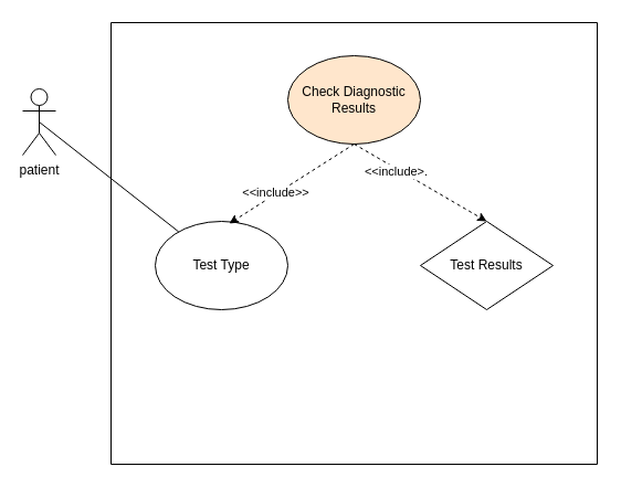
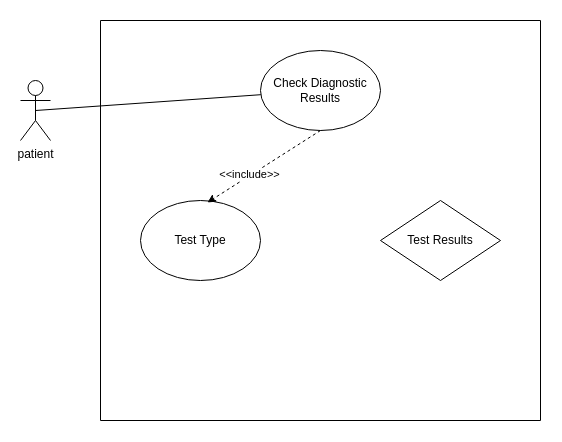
  <mxCell id="0" />
  <mxCell id="1" parent="0" />
  <mxCell id="2" value="" style="swimlane;startSize=0;" vertex="1" parent="1"><mxGeometry x="100" y="20" width="440" height="400" as="geometry" /></mxCell>
- <mxCell id="3" value="Check Diagnostic Results" style="ellipse;whiteSpace=wrap;html=1;fillColor=#ffe6cc;" vertex="1" parent="2"><mxGeometry x="160" y="30" width="120" height="80" as="geometry" /></mxCell>
+ <mxCell id="3" value="Check Diagnostic Results" style="ellipse;whiteSpace=wrap;html=1;" vertex="1" parent="2"><mxGeometry x="160" y="30" width="120" height="80" as="geometry" /></mxCell>
  <mxCell id="4" value="Test Type " style="ellipse;whiteSpace=wrap;html=1;" vertex="1" parent="2"><mxGeometry x="40" y="180" width="120" height="80" as="geometry" /></mxCell>
  <mxCell id="5" value="Test Results " style="rhombus;whiteSpace=wrap;html=1;" vertex="1" parent="2"><mxGeometry x="280" y="180" width="120" height="80" as="geometry" /></mxCell>
  <mxCell id="6" value="" style="endArrow=classic;html=1;rounded=0;exitX=0.5;exitY=1;exitDx=0;exitDy=0;entryX=0.558;entryY=0.025;entryDx=0;entryDy=0;entryPerimeter=0;dashed=1;" edge="1" parent="2" source="3" target="4"><mxGeometry width="50" height="50" relative="1" as="geometry"><mxPoint x="200" y="270" as="sourcePoint" /><mxPoint x="250" y="220" as="targetPoint" /></mxGeometry></mxCell>
  <mxCell id="7" value="&amp;lt;&amp;lt;include&amp;gt;&amp;gt;" style="edgeLabel;html=1;align=center;verticalAlign=middle;resizable=0;points=[];" vertex="1" connectable="0" parent="6"><mxGeometry x="0.251" y="-2" relative="1" as="geometry"><mxPoint as="offset" /></mxGeometry></mxCell>
- <mxCell id="8" value="" style="endArrow=classic;html=1;rounded=0;exitX=0.5;exitY=1;exitDx=0;exitDy=0;entryX=0.5;entryY=0;entryDx=0;entryDy=0;dashed=1;" edge="1" parent="2" source="3" target="5"><mxGeometry width="50" height="50" relative="1" as="geometry"><mxPoint x="220" y="130" as="sourcePoint" /><mxPoint x="116.96" y="212" as="targetPoint" /></mxGeometry></mxCell>
- <mxCell id="9" value="&amp;lt;&amp;lt;include&amp;gt;." style="edgeLabel;html=1;align=center;verticalAlign=middle;resizable=0;points=[];" vertex="1" connectable="0" parent="8"><mxGeometry x="-0.353" y="-2" relative="1" as="geometry"><mxPoint as="offset" /></mxGeometry></mxCell>
  <mxCell id="10" value="patient" style="shape=umlActor;verticalLabelPosition=bottom;verticalAlign=top;html=1;outlineConnect=0;" vertex="1" parent="1"><mxGeometry x="20" y="80" width="30" height="60" as="geometry" /></mxCell>
- <mxCell id="11" value="" style="endArrow=none;html=1;rounded=0;exitX=0.5;exitY=0.5;exitDx=0;exitDy=0;exitPerimeter=0;" edge="1" parent="1" source="10" target="4"><mxGeometry width="50" height="50" relative="1" as="geometry"><mxPoint x="300" y="310" as="sourcePoint" /><mxPoint x="350" y="260" as="targetPoint" /></mxGeometry></mxCell>
+ <mxCell id="11" value="" style="endArrow=none;html=1;rounded=0;exitX=0.5;exitY=0.5;exitDx=0;exitDy=0;exitPerimeter=0;" edge="1" parent="1" source="10" target="3"><mxGeometry width="50" height="50" relative="1" as="geometry"><mxPoint x="300" y="310" as="sourcePoint" /><mxPoint x="350" y="260" as="targetPoint" /></mxGeometry></mxCell>
